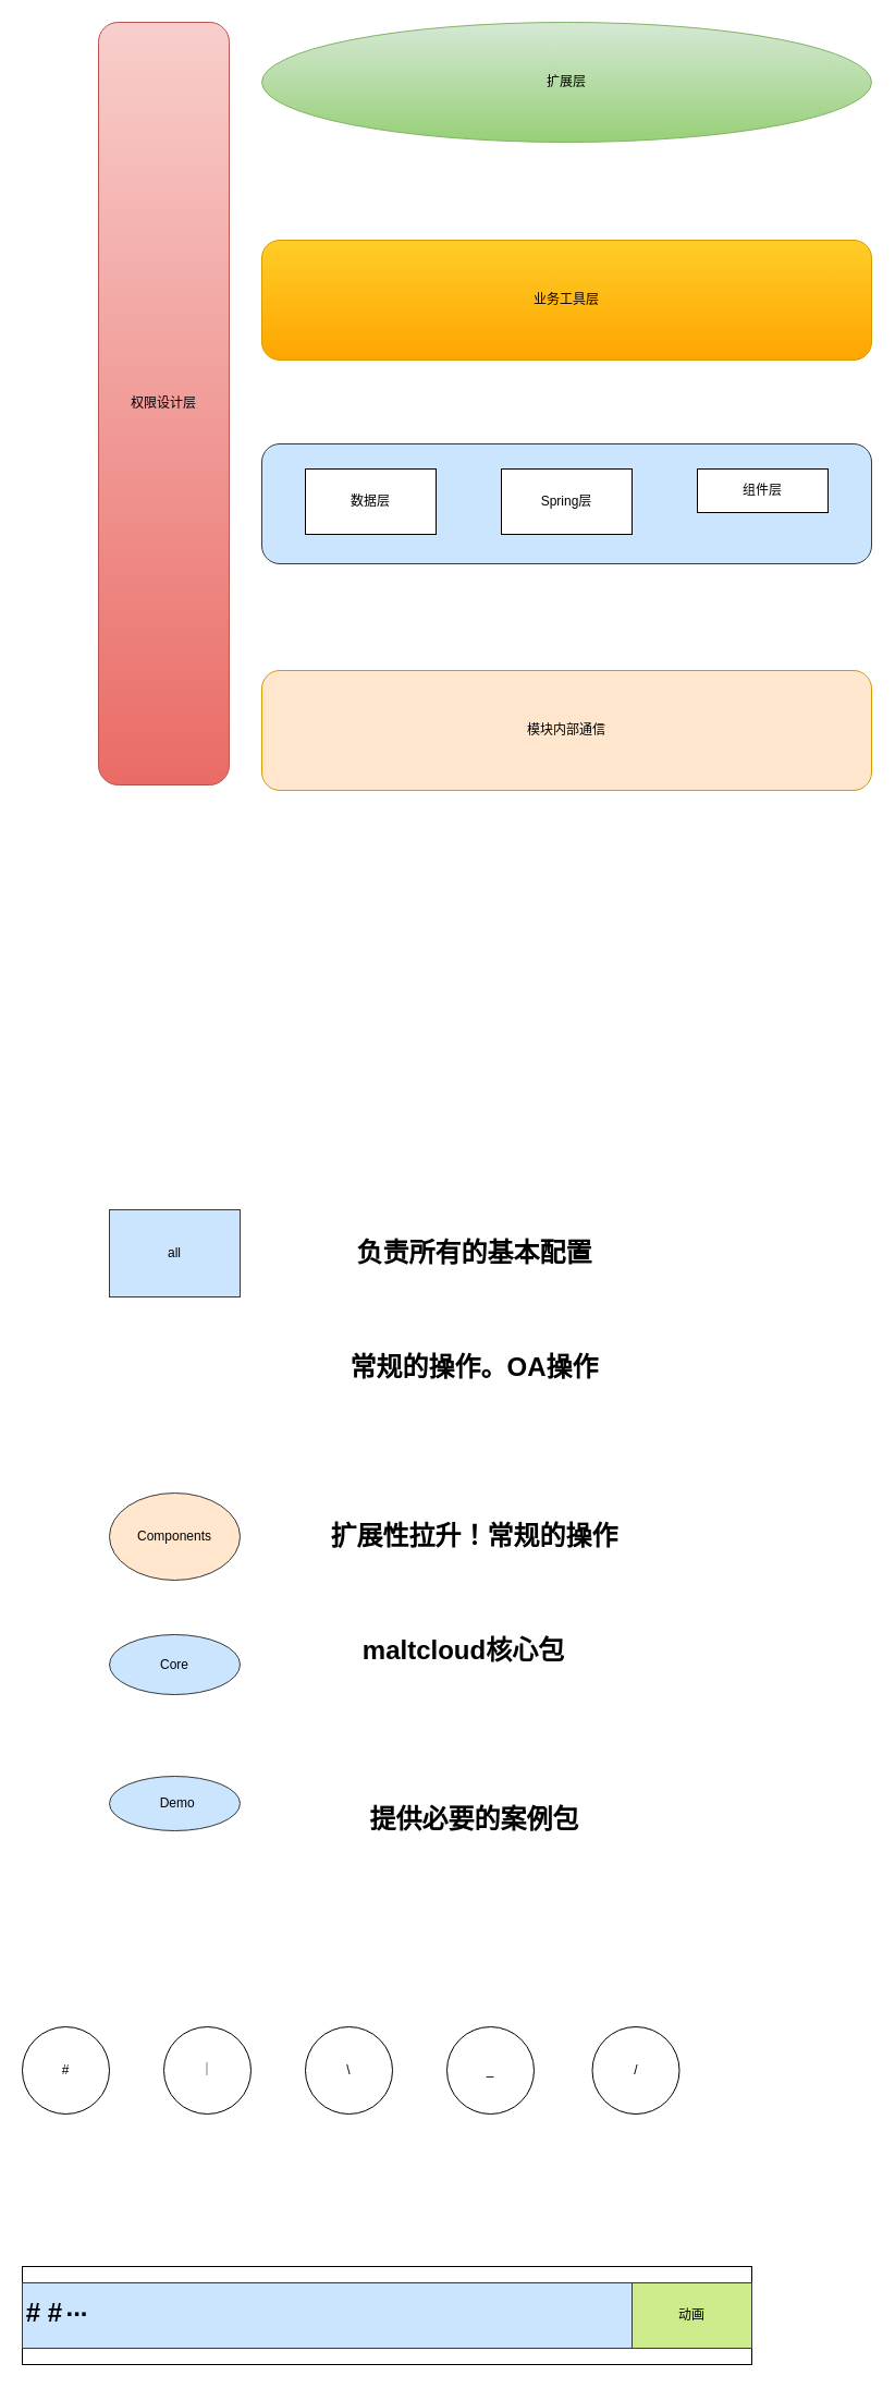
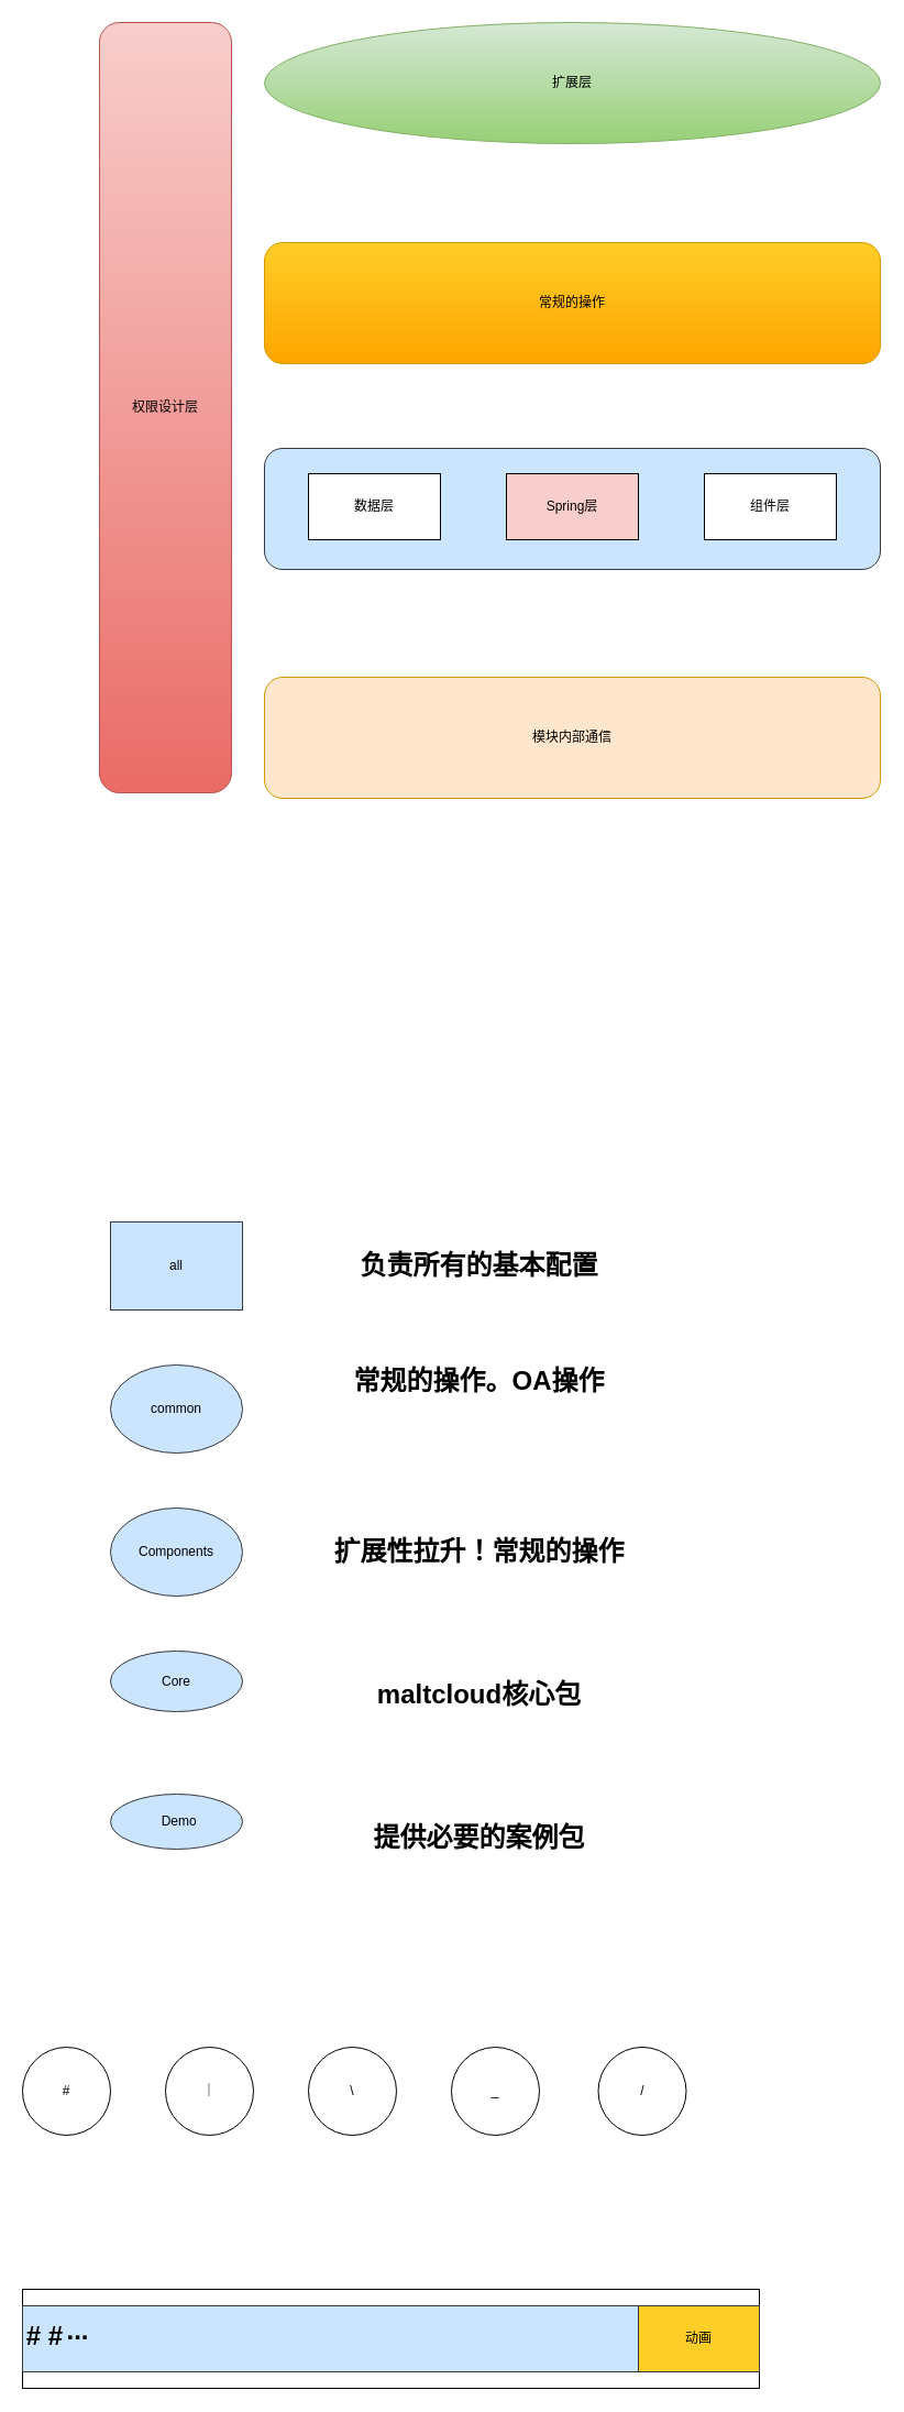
  <mxCell id="0" />
  <mxCell id="1" parent="0" />
  <mxCell id="2" value="" style="rounded=1;whiteSpace=wrap;html=1;fillColor=#cce5ff;strokeColor=#36393d;" vertex="1" parent="1"><mxGeometry x="240" y="407" width="560" height="110" as="geometry" /></mxCell>
  <mxCell id="3" value="数据层" style="rounded=0;whiteSpace=wrap;html=1;" vertex="1" parent="1"><mxGeometry x="280" y="430" width="120" height="60" as="geometry" /></mxCell>
- <mxCell id="4" value="Spring层" style="rounded=0;whiteSpace=wrap;html=1;" vertex="1" parent="1"><mxGeometry x="460" y="430" width="120" height="60" as="geometry" /></mxCell>
- <mxCell id="5" value="组件层" style="rounded=0;whiteSpace=wrap;html=1;" vertex="1" parent="1"><mxGeometry x="640" y="430" width="120" height="40" as="geometry" /></mxCell>
- <mxCell id="6" value="业务工具层" style="rounded=1;whiteSpace=wrap;html=1;fillColor=#ffcd28;gradientColor=#ffa500;strokeColor=#d79b00;" vertex="1" parent="1"><mxGeometry x="240" y="220" width="560" height="110" as="geometry" /></mxCell>
+ <mxCell id="4" value="Spring层" style="rounded=0;whiteSpace=wrap;html=1;fillColor=#f8cecc;" vertex="1" parent="1"><mxGeometry x="460" y="430" width="120" height="60" as="geometry" /></mxCell>
+ <mxCell id="5" value="组件层" style="rounded=0;whiteSpace=wrap;html=1;" vertex="1" parent="1"><mxGeometry x="640" y="430" width="120" height="60" as="geometry" /></mxCell>
+ <mxCell id="6" value="常规的操作" style="rounded=1;whiteSpace=wrap;html=1;fillColor=#ffcd28;gradientColor=#ffa500;strokeColor=#d79b00;" vertex="1" parent="1"><mxGeometry x="240" y="220" width="560" height="110" as="geometry" /></mxCell>
  <mxCell id="7" value="权限设计层" style="rounded=1;whiteSpace=wrap;html=1;fillColor=#f8cecc;gradientColor=#ea6b66;strokeColor=#b85450;" vertex="1" parent="1"><mxGeometry x="90" y="20" width="120" height="700" as="geometry" /></mxCell>
  <mxCell id="8" value="模块内部通信" style="rounded=1;whiteSpace=wrap;html=1;fillColor=#ffe6cc;strokeColor=#d79b00;" vertex="1" parent="1"><mxGeometry x="240" y="615" width="560" height="110" as="geometry" /></mxCell>
  <mxCell id="9" value="扩展层" style="ellipse;whiteSpace=wrap;html=1;fillColor=#d5e8d4;gradientColor=#97d077;strokeColor=#82b366;" vertex="1" parent="1"><mxGeometry x="240" y="20" width="560" height="110" as="geometry" /></mxCell>
  <mxCell id="10" value="all" style="whiteSpace=wrap;html=1;fillColor=#cce5ff;strokeColor=#36393d;rounded=0;" vertex="1" parent="1"><mxGeometry x="100" y="1110" width="120" height="80" as="geometry" /></mxCell>
  <mxCell id="11" value="负责所有的基本配置" style="text;strokeColor=none;fillColor=none;html=1;fontSize=24;fontStyle=1;verticalAlign=middle;align=center;" vertex="1" parent="1"><mxGeometry x="280" y="1130" width="310" height="40" as="geometry" /></mxCell>
+ <mxCell id="12" value="common" style="ellipse;whiteSpace=wrap;html=1;fillColor=#cce5ff;strokeColor=#36393d;" vertex="1" parent="1"><mxGeometry x="100" y="1240" width="120" height="80" as="geometry" /></mxCell>
  <mxCell id="13" value="常规的操作。OA操作" style="text;strokeColor=none;fillColor=none;html=1;fontSize=24;fontStyle=1;verticalAlign=middle;align=center;" vertex="1" parent="1"><mxGeometry x="280" y="1235" width="310" height="40" as="geometry" /></mxCell>
- <mxCell id="14" value="Components" style="ellipse;whiteSpace=wrap;html=1;fillColor=#ffe6cc;strokeColor=#36393d;" vertex="1" parent="1"><mxGeometry x="100" y="1370" width="120" height="80" as="geometry" /></mxCell>
+ <mxCell id="14" value="Components" style="ellipse;whiteSpace=wrap;html=1;fillColor=#cce5ff;strokeColor=#36393d;" vertex="1" parent="1"><mxGeometry x="100" y="1370" width="120" height="80" as="geometry" /></mxCell>
  <mxCell id="15" value="扩展性拉升！常规的操作" style="text;strokeColor=none;fillColor=none;html=1;fontSize=24;fontStyle=1;verticalAlign=middle;align=center;" vertex="1" parent="1"><mxGeometry x="280" y="1390" width="310" height="40" as="geometry" /></mxCell>
  <mxCell id="16" value="Core" style="ellipse;whiteSpace=wrap;html=1;fillColor=#cce5ff;strokeColor=#36393d;" vertex="1" parent="1"><mxGeometry x="100" y="1500" width="120" height="55" as="geometry" /></mxCell>
- <mxCell id="17" value="maltcloud核心包" style="text;strokeColor=none;fillColor=none;html=1;fontSize=24;fontStyle=1;verticalAlign=middle;align=center;" vertex="1" parent="1"><mxGeometry x="270" y="1495" width="310" height="40" as="geometry" /></mxCell>
+ <mxCell id="17" value="maltcloud核心包" style="text;strokeColor=none;fillColor=none;html=1;fontSize=24;fontStyle=1;verticalAlign=middle;align=center;" vertex="1" parent="1"><mxGeometry x="280" y="1520" width="310" height="40" as="geometry" /></mxCell>
  <mxCell id="18" value="&amp;nbsp; &amp;nbsp; Demo&lt;span style=&quot;white-space: pre&quot;&gt;&#09;&lt;/span&gt;" style="ellipse;whiteSpace=wrap;html=1;fillColor=#cce5ff;strokeColor=#36393d;" vertex="1" parent="1"><mxGeometry x="100" y="1630" width="120" height="50" as="geometry" /></mxCell>
  <mxCell id="19" value="提供必要的案例包" style="text;strokeColor=none;fillColor=none;html=1;fontSize=24;fontStyle=1;verticalAlign=middle;align=center;" vertex="1" parent="1"><mxGeometry x="280" y="1650" width="310" height="40" as="geometry" /></mxCell>
  <mxCell id="20" value="#" style="ellipse;whiteSpace=wrap;html=1;aspect=fixed;" vertex="1" parent="1"><mxGeometry x="20" y="1860" width="80" height="80" as="geometry" /></mxCell>
  <mxCell id="21" value="｜" style="ellipse;whiteSpace=wrap;html=1;aspect=fixed;" vertex="1" parent="1"><mxGeometry x="150" y="1860" width="80" height="80" as="geometry" /></mxCell>
  <mxCell id="22" value="_" style="ellipse;whiteSpace=wrap;html=1;aspect=fixed;" vertex="1" parent="1"><mxGeometry x="410" y="1860" width="80" height="80" as="geometry" /></mxCell>
  <mxCell id="23" value="\" style="ellipse;whiteSpace=wrap;html=1;aspect=fixed;" vertex="1" parent="1"><mxGeometry x="280" y="1860" width="80" height="80" as="geometry" /></mxCell>
  <mxCell id="24" value="/" style="ellipse;whiteSpace=wrap;html=1;aspect=fixed;" vertex="1" parent="1"><mxGeometry x="543.5" y="1860" width="80" height="80" as="geometry" /></mxCell>
  <mxCell id="25" value="" style="rounded=0;whiteSpace=wrap;html=1;" vertex="1" parent="1"><mxGeometry x="20" y="2080" width="670" height="90" as="geometry" /></mxCell>
  <mxCell id="26" value="" style="rounded=0;whiteSpace=wrap;html=1;fillColor=#cce5ff;strokeColor=#36393d;" vertex="1" parent="1"><mxGeometry x="20" y="2095" width="560" height="60" as="geometry" /></mxCell>
  <mxCell id="27" value="#" style="text;strokeColor=none;fillColor=none;html=1;fontSize=24;fontStyle=1;verticalAlign=middle;align=center;" vertex="1" parent="1"><mxGeometry x="20" y="2105" width="20" height="35" as="geometry" /></mxCell>
  <mxCell id="28" value="#" style="text;strokeColor=none;fillColor=none;html=1;fontSize=24;fontStyle=1;verticalAlign=middle;align=center;" vertex="1" parent="1"><mxGeometry x="40" y="2105" width="20" height="35" as="geometry" /></mxCell>
  <mxCell id="29" value="..." style="text;strokeColor=none;fillColor=none;html=1;fontSize=24;fontStyle=1;verticalAlign=middle;align=center;" vertex="1" parent="1"><mxGeometry x="60" y="2105" width="20" height="25" as="geometry" /></mxCell>
- <mxCell id="30" value="动画" style="rounded=0;whiteSpace=wrap;html=1;fillColor=#cdeb8b;strokeColor=#36393d;" vertex="1" parent="1"><mxGeometry x="580" y="2095" width="110" height="60" as="geometry" /></mxCell>
+ <mxCell id="30" value="动画" style="rounded=0;whiteSpace=wrap;html=1;fillColor=#ffcd28;strokeColor=#36393d;" vertex="1" parent="1"><mxGeometry x="580" y="2095" width="110" height="60" as="geometry" /></mxCell>
